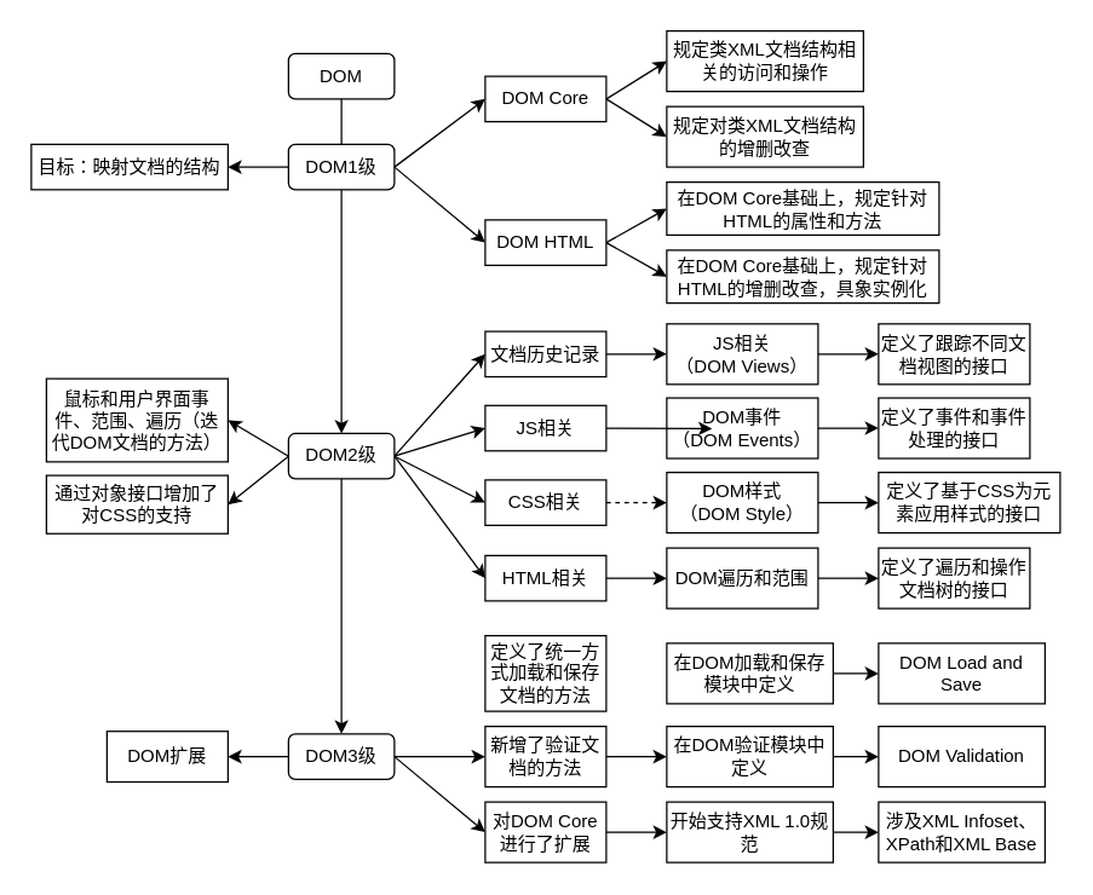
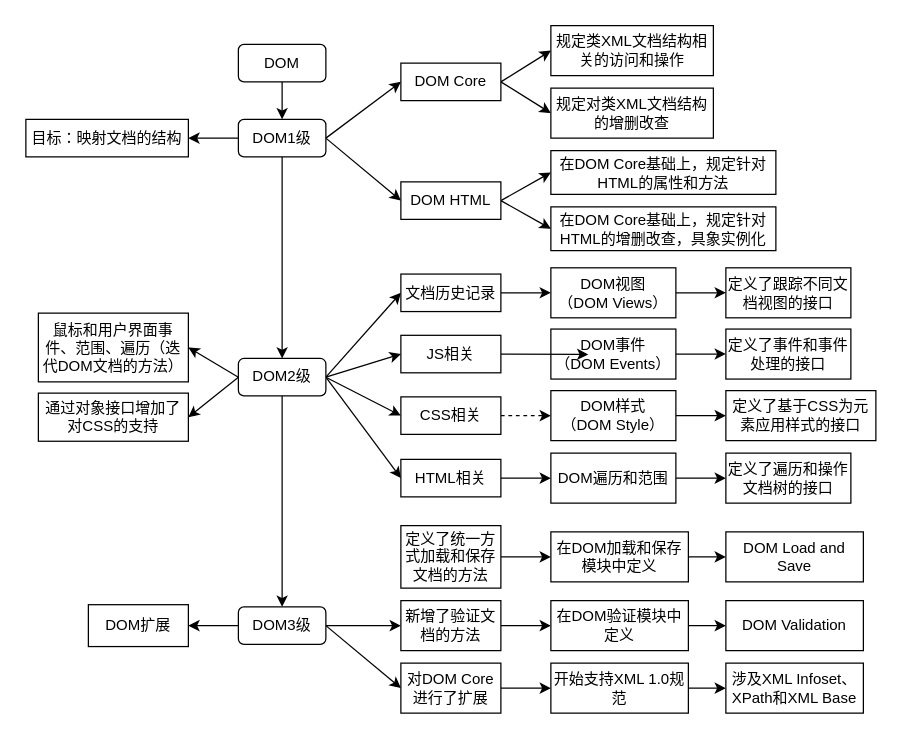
  <mxCell id="0" />
  <mxCell id="1" parent="0" />
- <mxCell id="2" style="edgeStyle=orthogonalEdgeStyle;rounded=0;orthogonalLoop=1;jettySize=auto;html=1;exitX=0.5;exitY=1;exitDx=0;exitDy=0;entryX=0.5;entryY=0;entryDx=0;entryDy=0;endArrow=none;" parent="1" source="3" target="8" edge="1"><mxGeometry relative="1" as="geometry" /></mxCell>
+ <mxCell id="2" style="edgeStyle=orthogonalEdgeStyle;rounded=0;orthogonalLoop=1;jettySize=auto;html=1;exitX=0.5;exitY=1;exitDx=0;exitDy=0;entryX=0.5;entryY=0;entryDx=0;entryDy=0;" parent="1" source="3" target="8" edge="1"><mxGeometry relative="1" as="geometry" /></mxCell>
  <mxCell id="3" value="DOM" style="rounded=1;whiteSpace=wrap;html=1;" parent="1" vertex="1"><mxGeometry x="190" y="35" width="70" height="30" as="geometry" /></mxCell>
  <mxCell id="4" style="rounded=0;orthogonalLoop=1;jettySize=auto;html=1;exitX=1;exitY=0.5;exitDx=0;exitDy=0;entryX=0;entryY=0.5;entryDx=0;entryDy=0;" parent="1" source="8" target="11" edge="1"><mxGeometry relative="1" as="geometry" /></mxCell>
  <mxCell id="5" style="edgeStyle=none;rounded=0;orthogonalLoop=1;jettySize=auto;html=1;exitX=1;exitY=0.5;exitDx=0;exitDy=0;entryX=0;entryY=0.5;entryDx=0;entryDy=0;" parent="1" source="8" target="14" edge="1"><mxGeometry relative="1" as="geometry" /></mxCell>
  <mxCell id="6" style="edgeStyle=none;rounded=0;orthogonalLoop=1;jettySize=auto;html=1;exitX=0;exitY=0.5;exitDx=0;exitDy=0;entryX=1;entryY=0.5;entryDx=0;entryDy=0;" parent="1" source="8" target="19" edge="1"><mxGeometry relative="1" as="geometry" /></mxCell>
  <mxCell id="7" style="edgeStyle=none;rounded=0;orthogonalLoop=1;jettySize=auto;html=1;exitX=0.5;exitY=1;exitDx=0;exitDy=0;entryX=0.5;entryY=0;entryDx=0;entryDy=0;" parent="1" source="8" target="27" edge="1"><mxGeometry relative="1" as="geometry" /></mxCell>
  <mxCell id="8" value="DOM1级" style="rounded=1;whiteSpace=wrap;html=1;" parent="1" vertex="1"><mxGeometry x="190" y="95" width="70" height="30" as="geometry" /></mxCell>
  <mxCell id="9" style="edgeStyle=none;rounded=0;orthogonalLoop=1;jettySize=auto;html=1;exitX=1;exitY=0.5;exitDx=0;exitDy=0;entryX=0;entryY=0.5;entryDx=0;entryDy=0;" parent="1" source="11" target="16" edge="1"><mxGeometry relative="1" as="geometry" /></mxCell>
  <mxCell id="10" style="edgeStyle=none;rounded=0;orthogonalLoop=1;jettySize=auto;html=1;exitX=1;exitY=0.5;exitDx=0;exitDy=0;entryX=0;entryY=0.5;entryDx=0;entryDy=0;" parent="1" source="11" target="17" edge="1"><mxGeometry relative="1" as="geometry" /></mxCell>
  <mxCell id="11" value="DOM Core" style="rounded=0;whiteSpace=wrap;html=1;" parent="1" vertex="1"><mxGeometry x="320" y="50" width="80" height="30" as="geometry" /></mxCell>
  <mxCell id="12" style="edgeStyle=none;rounded=0;orthogonalLoop=1;jettySize=auto;html=1;exitX=1;exitY=0.5;exitDx=0;exitDy=0;entryX=0;entryY=0.5;entryDx=0;entryDy=0;" parent="1" source="14" target="15" edge="1"><mxGeometry relative="1" as="geometry" /></mxCell>
  <mxCell id="13" style="edgeStyle=none;rounded=0;orthogonalLoop=1;jettySize=auto;html=1;exitX=1;exitY=0.5;exitDx=0;exitDy=0;entryX=0;entryY=0.5;entryDx=0;entryDy=0;" parent="1" source="14" target="18" edge="1"><mxGeometry relative="1" as="geometry" /></mxCell>
  <mxCell id="14" value="DOM HTML" style="rounded=0;whiteSpace=wrap;html=1;" parent="1" vertex="1"><mxGeometry x="320" y="145" width="80" height="30" as="geometry" /></mxCell>
  <mxCell id="15" value="在DOM Core基础上，规定针对HTML的属性和方法" style="rounded=0;whiteSpace=wrap;html=1;" parent="1" vertex="1"><mxGeometry x="440" y="120" width="180" height="35" as="geometry" /></mxCell>
  <mxCell id="16" value="规定类XML文档结构相关的访问和操作" style="rounded=0;whiteSpace=wrap;html=1;" parent="1" vertex="1"><mxGeometry x="440" y="20" width="130" height="40" as="geometry" /></mxCell>
  <mxCell id="17" value="规定对类XML文档结构的增删改查" style="rounded=0;whiteSpace=wrap;html=1;" parent="1" vertex="1"><mxGeometry x="440" y="70" width="130" height="40" as="geometry" /></mxCell>
  <mxCell id="18" value="在DOM Core基础上，规定针对HTML的增删改查，具象实例化" style="rounded=0;whiteSpace=wrap;html=1;" parent="1" vertex="1"><mxGeometry x="440" y="165" width="180" height="35" as="geometry" /></mxCell>
  <mxCell id="19" value="目标：映射文档的结构" style="rounded=0;whiteSpace=wrap;html=1;" parent="1" vertex="1"><mxGeometry x="20" y="95" width="130" height="30" as="geometry" /></mxCell>
  <mxCell id="20" style="rounded=0;orthogonalLoop=1;jettySize=auto;html=1;exitX=0;exitY=0.5;exitDx=0;exitDy=0;entryX=1;entryY=0.5;entryDx=0;entryDy=0;" edge="1" parent="1" source="27" target="28"><mxGeometry relative="1" as="geometry" /></mxCell>
  <mxCell id="21" style="edgeStyle=none;rounded=0;orthogonalLoop=1;jettySize=auto;html=1;exitX=0;exitY=0.5;exitDx=0;exitDy=0;entryX=1;entryY=0.5;entryDx=0;entryDy=0;" edge="1" parent="1" source="27" target="29"><mxGeometry relative="1" as="geometry" /></mxCell>
  <mxCell id="22" style="edgeStyle=none;rounded=0;orthogonalLoop=1;jettySize=auto;html=1;exitX=1;exitY=0.5;exitDx=0;exitDy=0;entryX=0;entryY=0.5;entryDx=0;entryDy=0;" edge="1" parent="1" source="27" target="43"><mxGeometry relative="1" as="geometry" /></mxCell>
  <mxCell id="23" style="edgeStyle=none;rounded=0;orthogonalLoop=1;jettySize=auto;html=1;exitX=1;exitY=0.5;exitDx=0;exitDy=0;entryX=0;entryY=0.5;entryDx=0;entryDy=0;" edge="1" parent="1" source="27" target="45"><mxGeometry relative="1" as="geometry" /></mxCell>
  <mxCell id="24" style="edgeStyle=none;rounded=0;orthogonalLoop=1;jettySize=auto;html=1;exitX=1;exitY=0.5;exitDx=0;exitDy=0;entryX=0;entryY=0.5;entryDx=0;entryDy=0;" edge="1" parent="1" source="27" target="47"><mxGeometry relative="1" as="geometry" /></mxCell>
  <mxCell id="25" style="edgeStyle=none;rounded=0;orthogonalLoop=1;jettySize=auto;html=1;exitX=1;exitY=0.5;exitDx=0;exitDy=0;entryX=0;entryY=0.5;entryDx=0;entryDy=0;" edge="1" parent="1" source="27" target="49"><mxGeometry relative="1" as="geometry" /></mxCell>
  <mxCell id="26" style="edgeStyle=none;rounded=0;orthogonalLoop=1;jettySize=auto;html=1;exitX=0.5;exitY=1;exitDx=0;exitDy=0;entryX=0.5;entryY=0;entryDx=0;entryDy=0;" edge="1" parent="1" source="27" target="53"><mxGeometry relative="1" as="geometry" /></mxCell>
  <mxCell id="27" value="DOM2级" style="rounded=1;whiteSpace=wrap;html=1;" parent="1" vertex="1"><mxGeometry x="190" y="286.25" width="70" height="30" as="geometry" /></mxCell>
  <mxCell id="28" value="鼠标和用户界面事件、范围、遍历（迭代DOM文档的方法）" style="rounded=0;whiteSpace=wrap;html=1;" parent="1" vertex="1"><mxGeometry x="30" y="250" width="120" height="55" as="geometry" /></mxCell>
  <mxCell id="29" value="通过对象接口增加了对CSS的支持" style="rounded=0;whiteSpace=wrap;html=1;" vertex="1" parent="1"><mxGeometry x="30" y="314" width="120" height="38.5" as="geometry" /></mxCell>
  <mxCell id="30" style="edgeStyle=none;rounded=0;orthogonalLoop=1;jettySize=auto;html=1;exitX=1;exitY=0.5;exitDx=0;exitDy=0;entryX=0;entryY=0.5;entryDx=0;entryDy=0;" edge="1" parent="1" source="31" target="38"><mxGeometry relative="1" as="geometry" /></mxCell>
- <mxCell id="31" value="JS相关&lt;br&gt;（DOM Views）" style="rounded=0;whiteSpace=wrap;html=1;" vertex="1" parent="1"><mxGeometry x="440" y="213.75" width="100" height="40" as="geometry" /></mxCell>
+ <mxCell id="31" value="DOM视图&lt;br&gt;（DOM Views）" style="rounded=0;whiteSpace=wrap;html=1;" vertex="1" parent="1"><mxGeometry x="440" y="213.75" width="100" height="40" as="geometry" /></mxCell>
  <mxCell id="32" style="edgeStyle=none;rounded=0;orthogonalLoop=1;jettySize=auto;html=1;exitX=1;exitY=0.5;exitDx=0;exitDy=0;entryX=0;entryY=0.5;entryDx=0;entryDy=0;" edge="1" parent="1" source="33" target="39"><mxGeometry relative="1" as="geometry" /></mxCell>
  <mxCell id="33" value="DOM事件&lt;br&gt;（DOM Events）" style="rounded=0;whiteSpace=wrap;html=1;" vertex="1" parent="1"><mxGeometry x="440" y="262.75" width="100" height="40" as="geometry" /></mxCell>
  <mxCell id="34" style="edgeStyle=none;rounded=0;orthogonalLoop=1;jettySize=auto;html=1;exitX=1;exitY=0.5;exitDx=0;exitDy=0;entryX=0;entryY=0.5;entryDx=0;entryDy=0;" edge="1" parent="1" source="35" target="40"><mxGeometry relative="1" as="geometry" /></mxCell>
  <mxCell id="35" value="DOM样式&lt;br&gt;（DOM Style）" style="rounded=0;whiteSpace=wrap;html=1;" vertex="1" parent="1"><mxGeometry x="440" y="312" width="100" height="40" as="geometry" /></mxCell>
  <mxCell id="36" style="edgeStyle=none;rounded=0;orthogonalLoop=1;jettySize=auto;html=1;exitX=1;exitY=0.5;exitDx=0;exitDy=0;entryX=0;entryY=0.5;entryDx=0;entryDy=0;" edge="1" parent="1" source="37" target="41"><mxGeometry relative="1" as="geometry" /></mxCell>
  <mxCell id="37" value="DOM遍历和范围" style="rounded=0;whiteSpace=wrap;html=1;" vertex="1" parent="1"><mxGeometry x="440" y="362" width="100" height="40" as="geometry" /></mxCell>
  <mxCell id="38" value="定义了跟踪不同文档视图的接口" style="rounded=0;whiteSpace=wrap;html=1;" vertex="1" parent="1"><mxGeometry x="580" y="213.75" width="100" height="40" as="geometry" /></mxCell>
  <mxCell id="39" value="定义了事件和事件处理的接口" style="rounded=0;whiteSpace=wrap;html=1;" vertex="1" parent="1"><mxGeometry x="580" y="262.75" width="100" height="40" as="geometry" /></mxCell>
  <mxCell id="40" value="定义了基于CSS为元素应用样式的接口" style="rounded=0;whiteSpace=wrap;html=1;" vertex="1" parent="1"><mxGeometry x="580" y="312" width="120" height="40" as="geometry" /></mxCell>
  <mxCell id="41" value="定义了遍历和操作文档树的接口" style="rounded=0;whiteSpace=wrap;html=1;" vertex="1" parent="1"><mxGeometry x="580" y="362" width="100" height="40" as="geometry" /></mxCell>
  <mxCell id="42" style="edgeStyle=none;rounded=0;orthogonalLoop=1;jettySize=auto;html=1;exitX=1;exitY=0.5;exitDx=0;exitDy=0;entryX=0;entryY=0.5;entryDx=0;entryDy=0;" edge="1" parent="1" source="43" target="31"><mxGeometry relative="1" as="geometry" /></mxCell>
  <mxCell id="43" value="文档历史记录" style="rounded=0;whiteSpace=wrap;html=1;" vertex="1" parent="1"><mxGeometry x="320" y="218.75" width="80" height="30" as="geometry" /></mxCell>
  <mxCell id="44" style="edgeStyle=none;rounded=0;orthogonalLoop=1;jettySize=auto;html=1;exitX=1;exitY=0.5;exitDx=0;exitDy=0;" edge="1" parent="1" source="45"><mxGeometry relative="1" as="geometry"><mxPoint x="470" y="283" as="targetPoint" /></mxGeometry></mxCell>
  <mxCell id="45" value="JS相关" style="rounded=0;whiteSpace=wrap;html=1;" vertex="1" parent="1"><mxGeometry x="320" y="267.75" width="80" height="30" as="geometry" /></mxCell>
  <mxCell id="46" style="edgeStyle=none;rounded=0;orthogonalLoop=1;jettySize=auto;html=1;exitX=1;exitY=0.5;exitDx=0;exitDy=0;entryX=0;entryY=0.5;entryDx=0;entryDy=0;dashed=1;" edge="1" parent="1" source="47" target="35"><mxGeometry relative="1" as="geometry" /></mxCell>
  <mxCell id="47" value="CSS相关" style="rounded=0;whiteSpace=wrap;html=1;" vertex="1" parent="1"><mxGeometry x="320" y="317" width="80" height="30" as="geometry" /></mxCell>
  <mxCell id="48" style="edgeStyle=none;rounded=0;orthogonalLoop=1;jettySize=auto;html=1;exitX=1;exitY=0.5;exitDx=0;exitDy=0;entryX=0;entryY=0.5;entryDx=0;entryDy=0;" edge="1" parent="1" source="49" target="37"><mxGeometry relative="1" as="geometry" /></mxCell>
  <mxCell id="49" value="HTML相关" style="rounded=0;whiteSpace=wrap;html=1;" vertex="1" parent="1"><mxGeometry x="320" y="367" width="80" height="30" as="geometry" /></mxCell>
  <mxCell id="50" style="edgeStyle=none;rounded=0;orthogonalLoop=1;jettySize=auto;html=1;exitX=1;exitY=0.5;exitDx=0;exitDy=0;entryX=0;entryY=0.5;entryDx=0;entryDy=0;" edge="1" parent="1" source="53" target="58"><mxGeometry relative="1" as="geometry" /></mxCell>
  <mxCell id="51" style="edgeStyle=none;rounded=0;orthogonalLoop=1;jettySize=auto;html=1;exitX=1;exitY=0.5;exitDx=0;exitDy=0;entryX=0;entryY=0.5;entryDx=0;entryDy=0;" edge="1" parent="1" source="53" target="60"><mxGeometry relative="1" as="geometry" /></mxCell>
  <mxCell id="52" style="edgeStyle=none;rounded=0;orthogonalLoop=1;jettySize=auto;html=1;exitX=0;exitY=0.5;exitDx=0;exitDy=0;entryX=1;entryY=0.5;entryDx=0;entryDy=0;" edge="1" parent="1" source="53" target="54"><mxGeometry relative="1" as="geometry" /></mxCell>
  <mxCell id="53" value="DOM3级" style="rounded=1;whiteSpace=wrap;html=1;" vertex="1" parent="1"><mxGeometry x="190" y="485" width="70" height="30" as="geometry" /></mxCell>
  <mxCell id="54" value="DOM扩展" style="rounded=0;whiteSpace=wrap;html=1;" vertex="1" parent="1"><mxGeometry x="70" y="483.25" width="80" height="33.5" as="geometry" /></mxCell>
+ <mxCell id="55" style="edgeStyle=none;rounded=0;orthogonalLoop=1;jettySize=auto;html=1;exitX=1;exitY=0.5;exitDx=0;exitDy=0;entryX=0;entryY=0.5;entryDx=0;entryDy=0;" edge="1" parent="1" source="56" target="62"><mxGeometry relative="1" as="geometry" /></mxCell>
  <mxCell id="56" value="定义了统一方式加载和保存文档的方法" style="rounded=0;whiteSpace=wrap;html=1;" vertex="1" parent="1"><mxGeometry x="320" y="420" width="80" height="50" as="geometry" /></mxCell>
  <mxCell id="57" style="edgeStyle=none;rounded=0;orthogonalLoop=1;jettySize=auto;html=1;exitX=1;exitY=0.5;exitDx=0;exitDy=0;entryX=0;entryY=0.5;entryDx=0;entryDy=0;" edge="1" parent="1" source="58" target="64"><mxGeometry relative="1" as="geometry" /></mxCell>
  <mxCell id="58" value="新增了验证文档的方法" style="rounded=0;whiteSpace=wrap;html=1;" vertex="1" parent="1"><mxGeometry x="320" y="480" width="80" height="40" as="geometry" /></mxCell>
  <mxCell id="59" style="edgeStyle=none;rounded=0;orthogonalLoop=1;jettySize=auto;html=1;exitX=1;exitY=0.5;exitDx=0;exitDy=0;entryX=0;entryY=0.5;entryDx=0;entryDy=0;" edge="1" parent="1" source="60" target="66"><mxGeometry relative="1" as="geometry" /></mxCell>
  <mxCell id="60" value="对DOM Core进行了扩展" style="rounded=0;whiteSpace=wrap;html=1;" vertex="1" parent="1"><mxGeometry x="320" y="530" width="80" height="40" as="geometry" /></mxCell>
  <mxCell id="61" style="edgeStyle=none;rounded=0;orthogonalLoop=1;jettySize=auto;html=1;exitX=1;exitY=0.5;exitDx=0;exitDy=0;entryX=0;entryY=0.5;entryDx=0;entryDy=0;" edge="1" parent="1" source="62" target="67"><mxGeometry relative="1" as="geometry" /></mxCell>
  <mxCell id="62" value="在DOM加载和保存模块中定义" style="rounded=0;whiteSpace=wrap;html=1;" vertex="1" parent="1"><mxGeometry x="440" y="425" width="110" height="40" as="geometry" /></mxCell>
  <mxCell id="63" style="edgeStyle=none;rounded=0;orthogonalLoop=1;jettySize=auto;html=1;exitX=1;exitY=0.5;exitDx=0;exitDy=0;entryX=0;entryY=0.5;entryDx=0;entryDy=0;" edge="1" parent="1" source="64" target="68"><mxGeometry relative="1" as="geometry" /></mxCell>
  <mxCell id="64" value="在DOM验证模块中定义" style="rounded=0;whiteSpace=wrap;html=1;" vertex="1" parent="1"><mxGeometry x="440" y="480" width="110" height="40" as="geometry" /></mxCell>
  <mxCell id="65" style="edgeStyle=none;rounded=0;orthogonalLoop=1;jettySize=auto;html=1;exitX=1;exitY=0.5;exitDx=0;exitDy=0;entryX=0;entryY=0.5;entryDx=0;entryDy=0;" edge="1" parent="1" source="66" target="69"><mxGeometry relative="1" as="geometry" /></mxCell>
  <mxCell id="66" value="开始支持XML 1.0规范" style="rounded=0;whiteSpace=wrap;html=1;" vertex="1" parent="1"><mxGeometry x="440" y="530" width="110" height="40" as="geometry" /></mxCell>
  <mxCell id="67" value="DOM Load and Save" style="rounded=0;whiteSpace=wrap;html=1;" vertex="1" parent="1"><mxGeometry x="580" y="425" width="110" height="40" as="geometry" /></mxCell>
  <mxCell id="68" value="DOM Validation" style="rounded=0;whiteSpace=wrap;html=1;" vertex="1" parent="1"><mxGeometry x="580" y="480" width="110" height="40" as="geometry" /></mxCell>
  <mxCell id="69" value="涉及XML Infoset、XPath和XML Base" style="rounded=0;whiteSpace=wrap;html=1;" vertex="1" parent="1"><mxGeometry x="580" y="530" width="110" height="40" as="geometry" /></mxCell>
